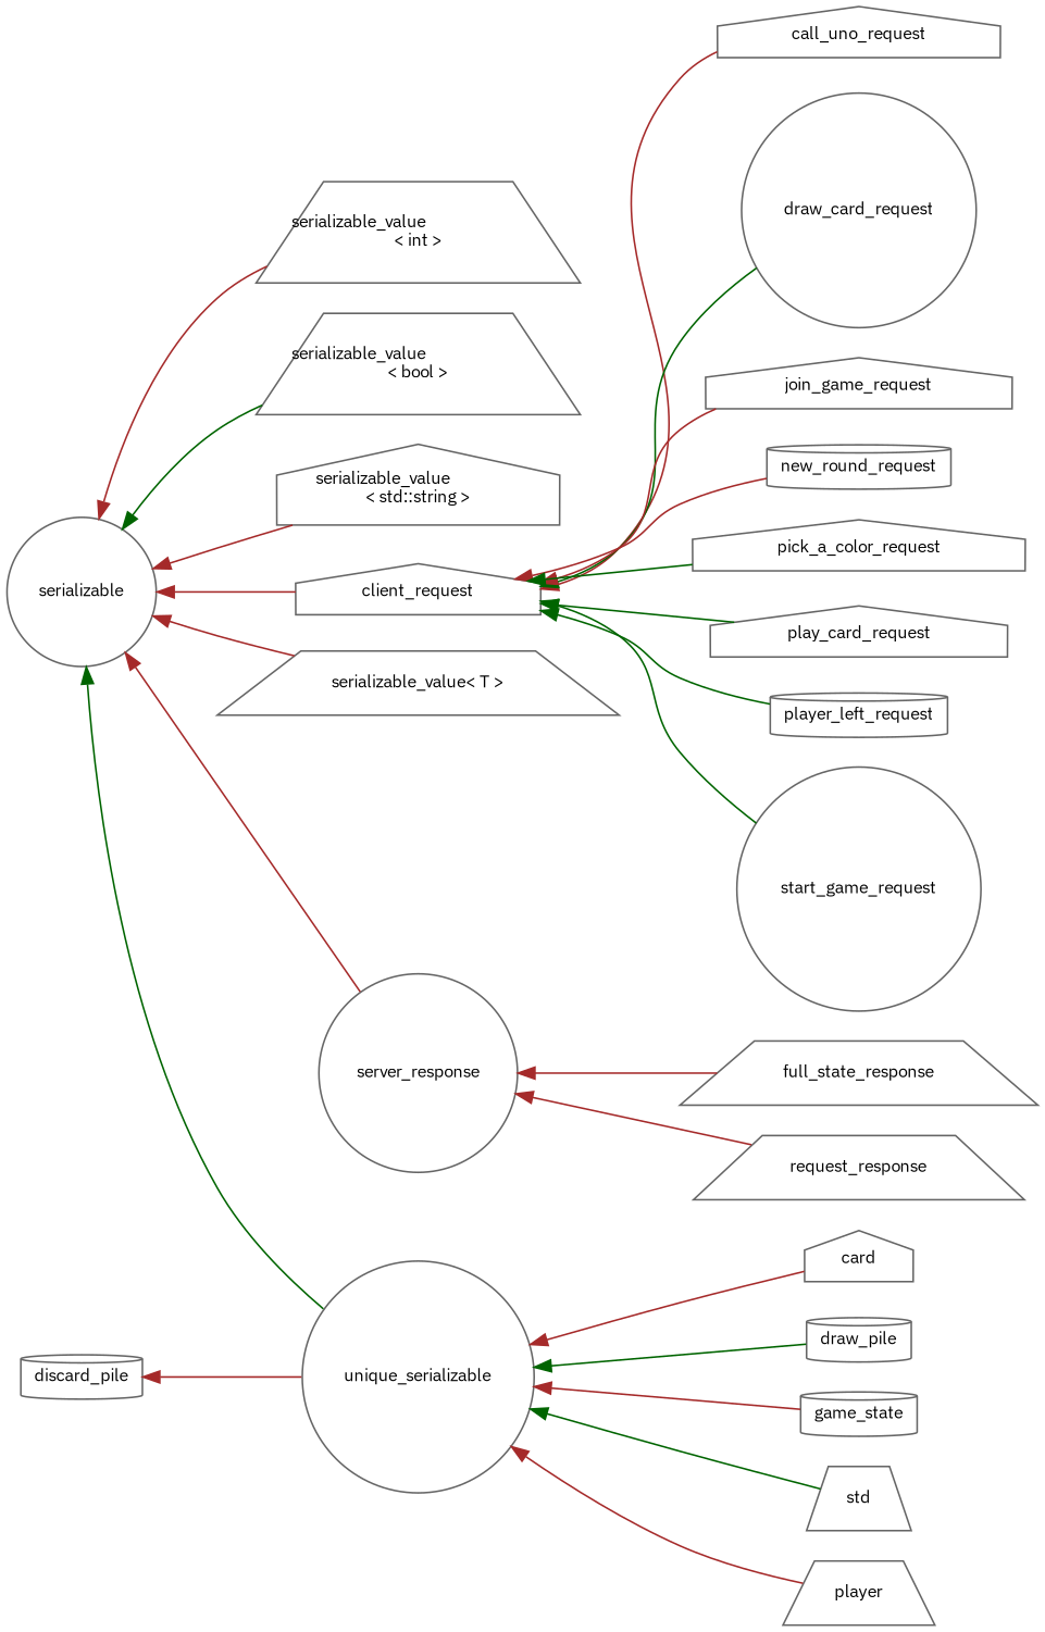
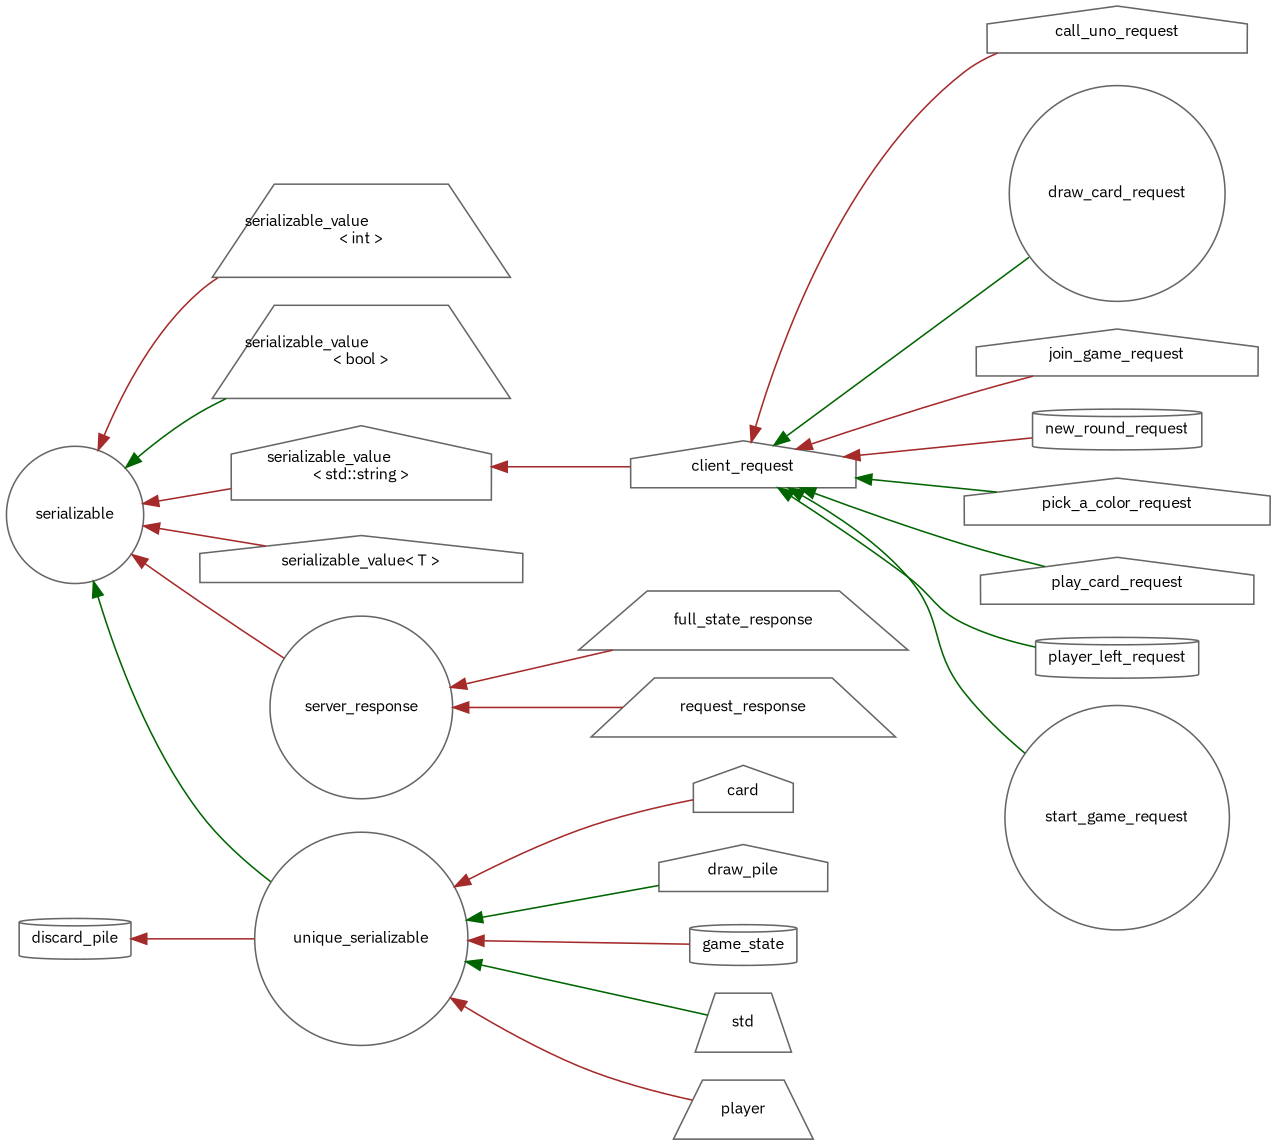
  digraph {
    fontname="IBM Plex Sans"
    rankdir=LR
    node [color=grey40 fillcolor=white fontname="IBM Plex Sans" fontsize=10 shape=house style=filled]
    edge [color=brown dir=back fontname="IBM Plex Sans" fontsize=10 labelfontname=Helvetica labelfontsize=10 style=solid]
    n1 [height=0.2 label=serializable shape=circle width=0.4]
    n2 [height=0.2 label="serializable_value\l\< int \>" shape=trapezium width=0.4]
    n3 [height=0.2 label="serializable_value\l\< bool \>" shape=trapezium width=0.4]
    n4 [height=0.2 label="serializable_value\l\< std::string \>" width=0.4]
    n5 [height=0.2 label=client_request width=0.4]
-   n6 [height=0.2 label="serializable_value\< T \>" shape=trapezium width=0.4]
+   n6 [height=0.2 label="serializable_value\< T \>" width=0.4]
    n7 [height=0.2 label=server_response shape=circle width=0.4]
    n8 [height=0.2 label=unique_serializable shape=circle width=0.4]
    n9 [height=0.2 label=call_uno_request width=0.4]
    n10 [height=0.2 label=draw_card_request shape=circle width=0.4]
    n11 [height=0.2 label=join_game_request width=0.4]
    n12 [height=0.2 label=new_round_request shape=cylinder width=0.4]
    n13 [height=0.2 label=pick_a_color_request width=0.4]
    n14 [height=0.2 label=play_card_request width=0.4]
    n15 [height=0.2 label=player_left_request shape=cylinder width=0.4]
    n16 [height=0.2 label=start_game_request shape=circle width=0.4]
    n17 [height=0.2 label=full_state_response shape=trapezium width=0.4]
    n18 [height=0.2 label=request_response shape=trapezium width=0.4]
    n19 [height=0.2 label=card width=0.4]
-   n20 [height=0.2 label=draw_pile shape=cylinder width=0.4]
+   n20 [height=0.2 label=draw_pile width=0.4]
    n21 [height=0.2 label=game_state shape=cylinder width=0.4]
    n22 [height=0.2 label=std shape=trapezium width=0.4]
    n23 [height=0.2 label=player shape=trapezium width=0.4]
    n24 [height=0.2 label=discard_pile shape=cylinder width=0.4]
    n1 -> n2
    n1 -> n3 [color=darkgreen]
    n1 -> n4
-   n1 -> n5
+   n4 -> n5
    n1 -> n6
    n1 -> n7
    n1 -> n8 [color=darkgreen]
    n5 -> n9
    n5 -> n10 [color=darkgreen]
    n5 -> n11
    n5 -> n12
    n5 -> n13 [color=darkgreen]
    n5 -> n14 [color=darkgreen]
    n5 -> n15 [color=darkgreen]
    n5 -> n16 [color=darkgreen]
    n7 -> n17
    n7 -> n18
    n8 -> n19
    n8 -> n20 [color=darkgreen]
    n8 -> n21
    n8 -> n22 [color=darkgreen]
    n8 -> n23
    n24 -> n8
  }
